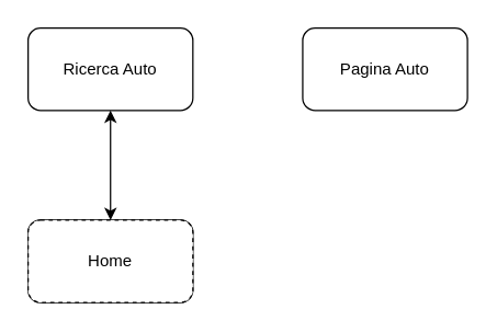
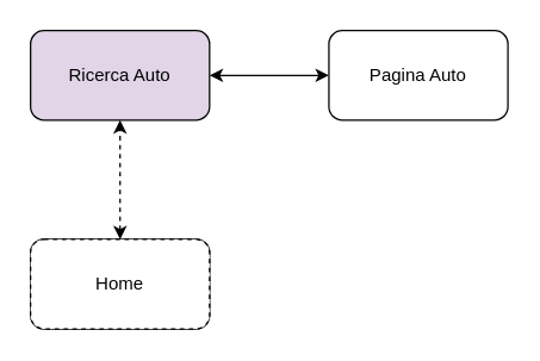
  <mxCell id="0" />
  <mxCell id="1" parent="0" />
  <mxCell id="2" value="" style="rounded=1;whiteSpace=wrap;html=1;" parent="1" vertex="1"><mxGeometry x="20" y="160" width="120" height="60" as="geometry" /></mxCell>
  <mxCell id="3" value="Home" style="rounded=1;whiteSpace=wrap;html=1;dashed=1;" parent="1" vertex="1"><mxGeometry x="20" y="160" width="120" height="60" as="geometry" /></mxCell>
- <mxCell id="4" value="Ricerca Auto" style="whiteSpace=wrap;html=1;rounded=1;" parent="1" vertex="1"><mxGeometry x="20" y="20" width="120" height="60" as="geometry" /></mxCell>
+ <mxCell id="4" value="Ricerca Auto" style="whiteSpace=wrap;html=1;rounded=1;fillColor=#e1d5e7;" parent="1" vertex="1"><mxGeometry x="20" y="20" width="120" height="60" as="geometry" /></mxCell>
  <mxCell id="5" value="Pagina Auto" style="whiteSpace=wrap;html=1;rounded=1;" parent="1" vertex="1"><mxGeometry x="220" y="20" width="120" height="60" as="geometry" /></mxCell>
- <mxCell id="6" value="" style="endArrow=classic;startArrow=classic;html=1;entryX=0.5;entryY=1;entryDx=0;entryDy=0;" parent="1" source="3" target="4" edge="1"><mxGeometry width="50" height="50" relative="1" as="geometry"><mxPoint x="-350" y="250" as="sourcePoint" /><mxPoint x="-300" y="200" as="targetPoint" /></mxGeometry></mxCell>
+ <mxCell id="6" value="" style="endArrow=classic;startArrow=classic;html=1;entryX=0.5;entryY=1;entryDx=0;entryDy=0;dashed=1;" parent="1" source="3" target="4" edge="1"><mxGeometry width="50" height="50" relative="1" as="geometry"><mxPoint x="-350" y="250" as="sourcePoint" /><mxPoint x="-300" y="200" as="targetPoint" /></mxGeometry></mxCell>
+ <mxCell id="7" value="" style="endArrow=classic;startArrow=classic;html=1;entryX=0;entryY=0.5;entryDx=0;entryDy=0;exitX=1;exitY=0.5;exitDx=0;exitDy=0;" parent="1" source="4" target="5" edge="1"><mxGeometry width="50" height="50" relative="1" as="geometry"><mxPoint x="-120" y="250" as="sourcePoint" /><mxPoint x="-70" y="200" as="targetPoint" /></mxGeometry></mxCell>
